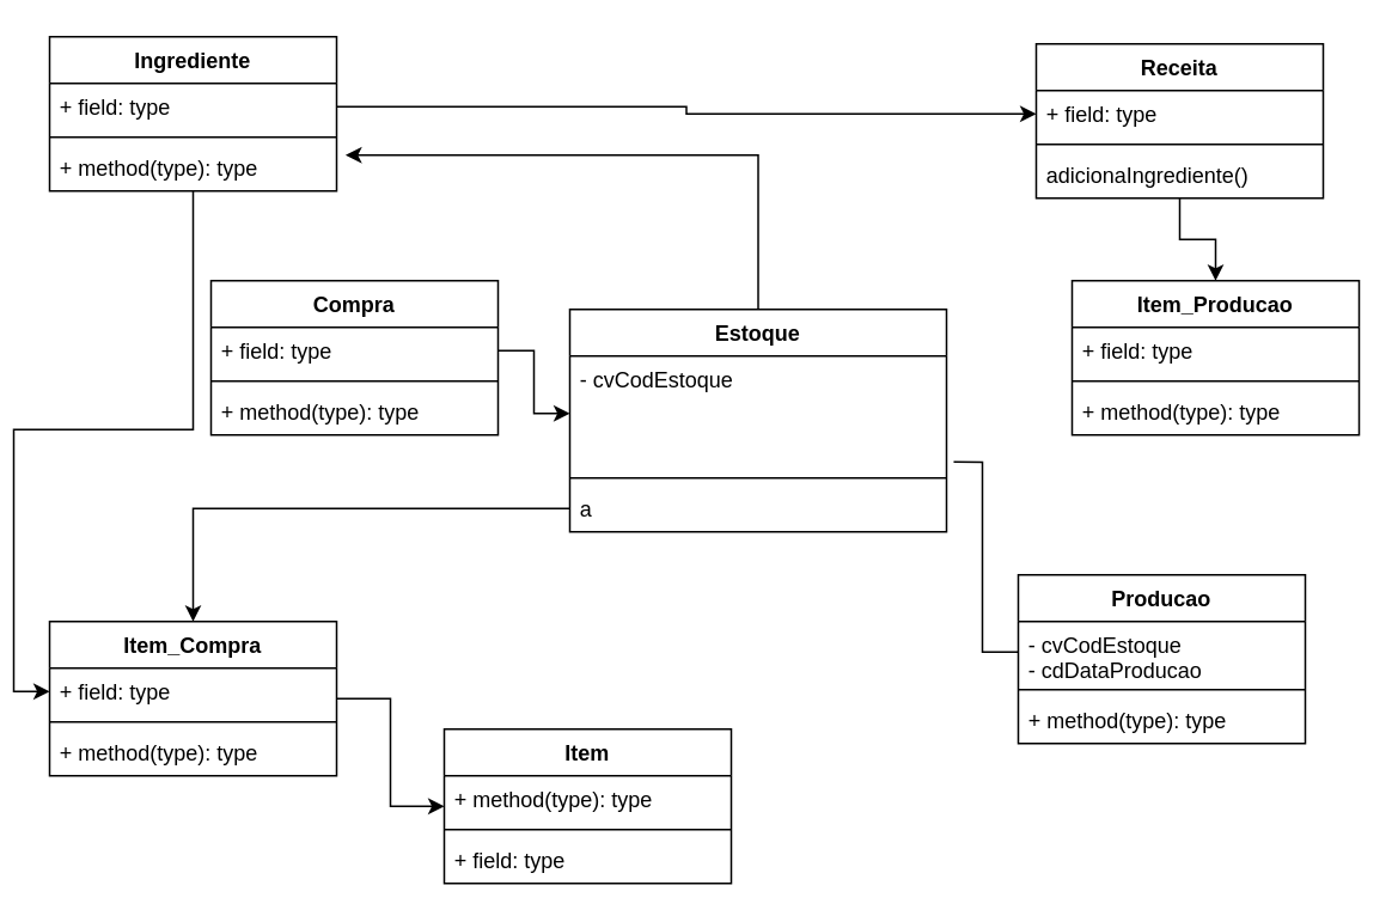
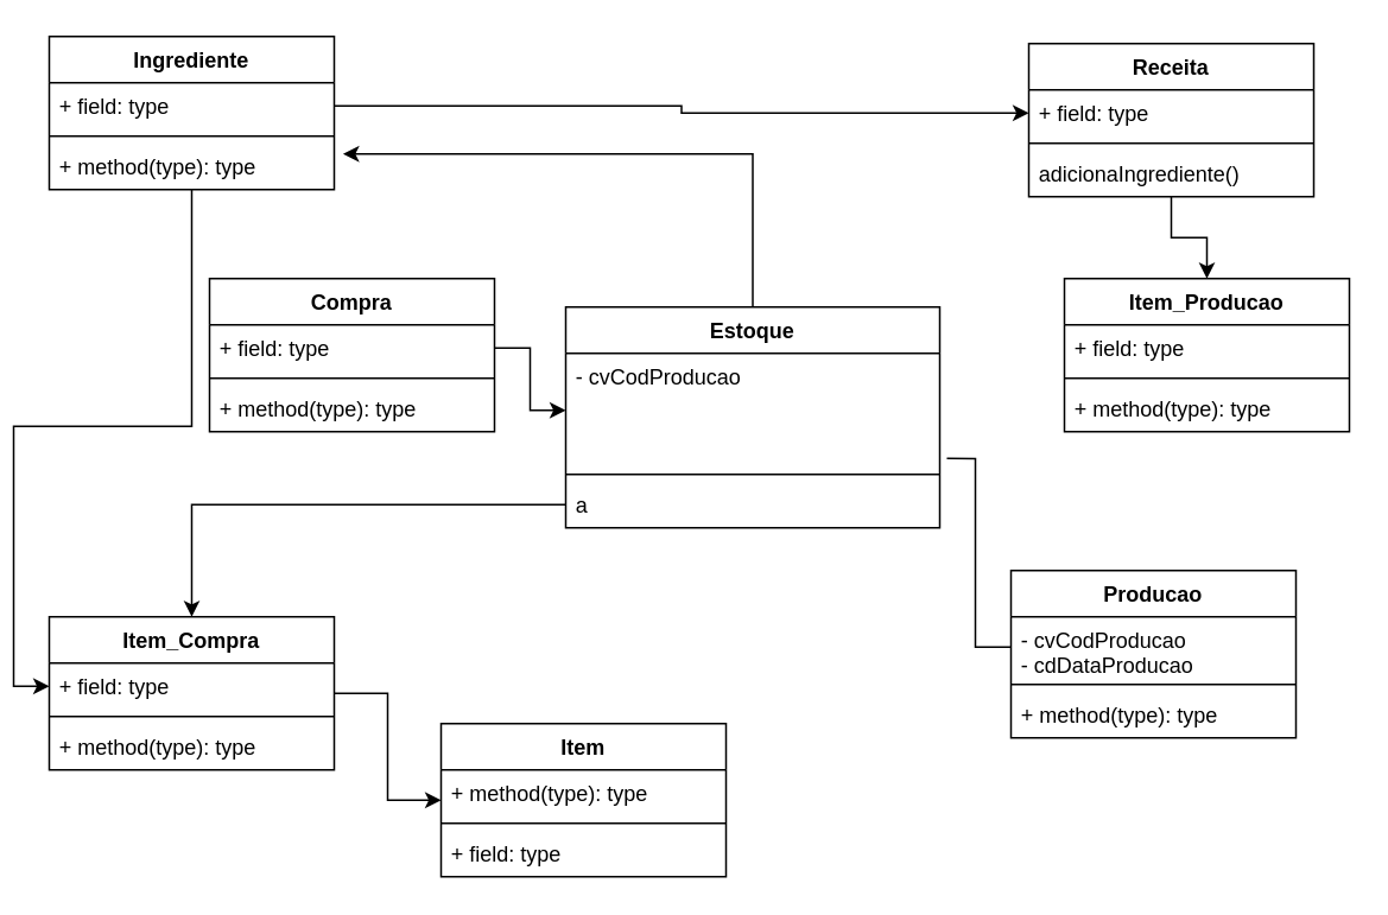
  <mxCell id="0" />
  <mxCell id="1" parent="0" />
  <mxCell id="2" style="edgeStyle=orthogonalEdgeStyle;rounded=0;orthogonalLoop=1;jettySize=auto;html=1;" edge="1" parent="1" source="3" target="32"><mxGeometry relative="1" as="geometry" /></mxCell>
  <mxCell id="3" value="Receita&#10;&#10;" style="swimlane;fontStyle=1;align=center;verticalAlign=top;childLayout=stackLayout;horizontal=1;startSize=26;horizontalStack=0;resizeParent=1;resizeParentMax=0;resizeLast=0;collapsible=1;marginBottom=0;" vertex="1" parent="1"><mxGeometry x="570" y="24" width="160" height="86" as="geometry" /></mxCell>
  <mxCell id="4" value="+ field: type" style="text;strokeColor=none;fillColor=none;align=left;verticalAlign=top;spacingLeft=4;spacingRight=4;overflow=hidden;rotatable=0;points=[[0,0.5],[1,0.5]];portConstraint=eastwest;" vertex="1" parent="3"><mxGeometry y="26" width="160" height="26" as="geometry" /></mxCell>
  <mxCell id="5" value="" style="line;strokeWidth=1;fillColor=none;align=left;verticalAlign=middle;spacingTop=-1;spacingLeft=3;spacingRight=3;rotatable=0;labelPosition=right;points=[];portConstraint=eastwest;" vertex="1" parent="3"><mxGeometry y="52" width="160" height="8" as="geometry" /></mxCell>
  <mxCell id="6" value="adicionaIngrediente()" style="text;strokeColor=none;fillColor=none;align=left;verticalAlign=top;spacingLeft=4;spacingRight=4;overflow=hidden;rotatable=0;points=[[0,0.5],[1,0.5]];portConstraint=eastwest;" vertex="1" parent="3"><mxGeometry y="60" width="160" height="26" as="geometry" /></mxCell>
  <mxCell id="7" value="Producao&#10;&#10;" style="swimlane;fontStyle=1;align=center;verticalAlign=top;childLayout=stackLayout;horizontal=1;startSize=26;horizontalStack=0;resizeParent=1;resizeParentMax=0;resizeLast=0;collapsible=1;marginBottom=0;" vertex="1" parent="1"><mxGeometry x="560" y="320" width="160" height="94" as="geometry" /></mxCell>
- <mxCell id="8" value="- cvCodEstoque&#10;- cdDataProducao&#10;" style="text;strokeColor=none;fillColor=none;align=left;verticalAlign=top;spacingLeft=4;spacingRight=4;overflow=hidden;rotatable=0;points=[[0,0.5],[1,0.5]];portConstraint=eastwest;" vertex="1" parent="7"><mxGeometry y="26" width="160" height="34" as="geometry" /></mxCell>
+ <mxCell id="8" value="- cvCodProducao&#10;- cdDataProducao&#10;" style="text;strokeColor=none;fillColor=none;align=left;verticalAlign=top;spacingLeft=4;spacingRight=4;overflow=hidden;rotatable=0;points=[[0,0.5],[1,0.5]];portConstraint=eastwest;" vertex="1" parent="7"><mxGeometry y="26" width="160" height="34" as="geometry" /></mxCell>
  <mxCell id="9" value="" style="line;strokeWidth=1;fillColor=none;align=left;verticalAlign=middle;spacingTop=-1;spacingLeft=3;spacingRight=3;rotatable=0;labelPosition=right;points=[];portConstraint=eastwest;" vertex="1" parent="7"><mxGeometry y="60" width="160" height="8" as="geometry" /></mxCell>
  <mxCell id="10" value="+ method(type): type" style="text;strokeColor=none;fillColor=none;align=left;verticalAlign=top;spacingLeft=4;spacingRight=4;overflow=hidden;rotatable=0;points=[[0,0.5],[1,0.5]];portConstraint=eastwest;" vertex="1" parent="7"><mxGeometry y="68" width="160" height="26" as="geometry" /></mxCell>
  <mxCell id="11" style="edgeStyle=orthogonalEdgeStyle;rounded=0;orthogonalLoop=1;jettySize=auto;html=1;entryX=1.031;entryY=0.231;entryDx=0;entryDy=0;entryPerimeter=0;" edge="1" parent="1" source="12" target="40"><mxGeometry relative="1" as="geometry" /></mxCell>
  <mxCell id="12" value="Estoque&#10;&#10;" style="swimlane;fontStyle=1;align=center;verticalAlign=top;childLayout=stackLayout;horizontal=1;startSize=26;horizontalStack=0;resizeParent=1;resizeParentMax=0;resizeLast=0;collapsible=1;marginBottom=0;" vertex="1" parent="1"><mxGeometry x="310" y="172" width="210" height="124" as="geometry" /></mxCell>
- <mxCell id="13" value="- cvCodEstoque&#10;&#10;" style="text;strokeColor=none;fillColor=none;align=left;verticalAlign=top;spacingLeft=4;spacingRight=4;overflow=hidden;rotatable=0;points=[[0,0.5],[1,0.5]];portConstraint=eastwest;" vertex="1" parent="12"><mxGeometry y="26" width="210" height="64" as="geometry" /></mxCell>
+ <mxCell id="13" value="- cvCodProducao&#10;&#10;" style="text;strokeColor=none;fillColor=none;align=left;verticalAlign=top;spacingLeft=4;spacingRight=4;overflow=hidden;rotatable=0;points=[[0,0.5],[1,0.5]];portConstraint=eastwest;" vertex="1" parent="12"><mxGeometry y="26" width="210" height="64" as="geometry" /></mxCell>
  <mxCell id="14" value="" style="line;strokeWidth=1;fillColor=none;align=left;verticalAlign=middle;spacingTop=-1;spacingLeft=3;spacingRight=3;rotatable=0;labelPosition=right;points=[];portConstraint=eastwest;" vertex="1" parent="12"><mxGeometry y="90" width="210" height="8" as="geometry" /></mxCell>
  <mxCell id="15" value="a&#10;" style="text;strokeColor=none;fillColor=none;align=left;verticalAlign=top;spacingLeft=4;spacingRight=4;overflow=hidden;rotatable=0;points=[[0,0.5],[1,0.5]];portConstraint=eastwest;" vertex="1" parent="12"><mxGeometry y="98" width="210" height="26" as="geometry" /></mxCell>
  <mxCell id="16" value="Compra" style="swimlane;fontStyle=1;align=center;verticalAlign=top;childLayout=stackLayout;horizontal=1;startSize=26;horizontalStack=0;resizeParent=1;resizeParentMax=0;resizeLast=0;collapsible=1;marginBottom=0;" vertex="1" parent="1"><mxGeometry x="110" y="156" width="160" height="86" as="geometry" /></mxCell>
  <mxCell id="17" value="+ field: type" style="text;strokeColor=none;fillColor=none;align=left;verticalAlign=top;spacingLeft=4;spacingRight=4;overflow=hidden;rotatable=0;points=[[0,0.5],[1,0.5]];portConstraint=eastwest;" vertex="1" parent="16"><mxGeometry y="26" width="160" height="26" as="geometry" /></mxCell>
  <mxCell id="18" value="" style="line;strokeWidth=1;fillColor=none;align=left;verticalAlign=middle;spacingTop=-1;spacingLeft=3;spacingRight=3;rotatable=0;labelPosition=right;points=[];portConstraint=eastwest;" vertex="1" parent="16"><mxGeometry y="52" width="160" height="8" as="geometry" /></mxCell>
  <mxCell id="19" value="+ method(type): type" style="text;strokeColor=none;fillColor=none;align=left;verticalAlign=top;spacingLeft=4;spacingRight=4;overflow=hidden;rotatable=0;points=[[0,0.5],[1,0.5]];portConstraint=eastwest;" vertex="1" parent="16"><mxGeometry y="60" width="160" height="26" as="geometry" /></mxCell>
  <mxCell id="20" value="Item&#10;&#10;" style="swimlane;fontStyle=1;align=center;verticalAlign=top;childLayout=stackLayout;horizontal=1;startSize=26;horizontalStack=0;resizeParent=1;resizeParentMax=0;resizeLast=0;collapsible=1;marginBottom=0;" vertex="1" parent="1"><mxGeometry x="240" y="406" width="160" height="86" as="geometry" /></mxCell>
  <mxCell id="21" value="+ method(type): type" style="text;strokeColor=none;fillColor=none;align=left;verticalAlign=top;spacingLeft=4;spacingRight=4;overflow=hidden;rotatable=0;points=[[0,0.5],[1,0.5]];portConstraint=eastwest;" vertex="1" parent="20"><mxGeometry y="26" width="160" height="26" as="geometry" /></mxCell>
  <mxCell id="22" value="" style="line;strokeWidth=1;fillColor=none;align=left;verticalAlign=middle;spacingTop=-1;spacingLeft=3;spacingRight=3;rotatable=0;labelPosition=right;points=[];portConstraint=eastwest;" vertex="1" parent="20"><mxGeometry y="52" width="160" height="8" as="geometry" /></mxCell>
  <mxCell id="23" value="+ field: type" style="text;strokeColor=none;fillColor=none;align=left;verticalAlign=top;spacingLeft=4;spacingRight=4;overflow=hidden;rotatable=0;points=[[0,0.5],[1,0.5]];portConstraint=eastwest;" vertex="1" parent="20"><mxGeometry y="60" width="160" height="26" as="geometry" /></mxCell>
  <mxCell id="24" style="edgeStyle=orthogonalEdgeStyle;rounded=0;orthogonalLoop=1;jettySize=auto;html=1;" edge="1" parent="1" source="25" target="20"><mxGeometry relative="1" as="geometry" /></mxCell>
  <mxCell id="25" value="Item_Compra&#10;&#10;" style="swimlane;fontStyle=1;align=center;verticalAlign=top;childLayout=stackLayout;horizontal=1;startSize=26;horizontalStack=0;resizeParent=1;resizeParentMax=0;resizeLast=0;collapsible=1;marginBottom=0;" vertex="1" parent="1"><mxGeometry x="20" y="346" width="160" height="86" as="geometry" /></mxCell>
  <mxCell id="26" value="+ field: type" style="text;strokeColor=none;fillColor=none;align=left;verticalAlign=top;spacingLeft=4;spacingRight=4;overflow=hidden;rotatable=0;points=[[0,0.5],[1,0.5]];portConstraint=eastwest;" vertex="1" parent="25"><mxGeometry y="26" width="160" height="26" as="geometry" /></mxCell>
  <mxCell id="27" value="" style="line;strokeWidth=1;fillColor=none;align=left;verticalAlign=middle;spacingTop=-1;spacingLeft=3;spacingRight=3;rotatable=0;labelPosition=right;points=[];portConstraint=eastwest;" vertex="1" parent="25"><mxGeometry y="52" width="160" height="8" as="geometry" /></mxCell>
  <mxCell id="28" value="+ method(type): type" style="text;strokeColor=none;fillColor=none;align=left;verticalAlign=top;spacingLeft=4;spacingRight=4;overflow=hidden;rotatable=0;points=[[0,0.5],[1,0.5]];portConstraint=eastwest;" vertex="1" parent="25"><mxGeometry y="60" width="160" height="26" as="geometry" /></mxCell>
  <mxCell id="29" value="" style="edgeStyle=orthogonalEdgeStyle;rounded=0;orthogonalLoop=1;jettySize=auto;html=1;" edge="1" parent="1" source="17" target="13"><mxGeometry relative="1" as="geometry" /></mxCell>
  <mxCell id="30" style="edgeStyle=orthogonalEdgeStyle;rounded=0;orthogonalLoop=1;jettySize=auto;html=1;exitX=0;exitY=0.5;exitDx=0;exitDy=0;entryX=1.019;entryY=0.923;entryDx=0;entryDy=0;entryPerimeter=0;endArrow=none;" edge="1" parent="1" source="8" target="13"><mxGeometry relative="1" as="geometry" /></mxCell>
  <mxCell id="31" style="edgeStyle=orthogonalEdgeStyle;rounded=0;orthogonalLoop=1;jettySize=auto;html=1;" edge="1" parent="1" source="15" target="25"><mxGeometry relative="1" as="geometry" /></mxCell>
  <mxCell id="32" value="Item_Producao&#10;" style="swimlane;fontStyle=1;align=center;verticalAlign=top;childLayout=stackLayout;horizontal=1;startSize=26;horizontalStack=0;resizeParent=1;resizeParentMax=0;resizeLast=0;collapsible=1;marginBottom=0;" vertex="1" parent="1"><mxGeometry x="590" y="156" width="160" height="86" as="geometry" /></mxCell>
  <mxCell id="33" value="+ field: type" style="text;strokeColor=none;fillColor=none;align=left;verticalAlign=top;spacingLeft=4;spacingRight=4;overflow=hidden;rotatable=0;points=[[0,0.5],[1,0.5]];portConstraint=eastwest;" vertex="1" parent="32"><mxGeometry y="26" width="160" height="26" as="geometry" /></mxCell>
  <mxCell id="34" value="" style="line;strokeWidth=1;fillColor=none;align=left;verticalAlign=middle;spacingTop=-1;spacingLeft=3;spacingRight=3;rotatable=0;labelPosition=right;points=[];portConstraint=eastwest;" vertex="1" parent="32"><mxGeometry y="52" width="160" height="8" as="geometry" /></mxCell>
  <mxCell id="35" value="+ method(type): type" style="text;strokeColor=none;fillColor=none;align=left;verticalAlign=top;spacingLeft=4;spacingRight=4;overflow=hidden;rotatable=0;points=[[0,0.5],[1,0.5]];portConstraint=eastwest;" vertex="1" parent="32"><mxGeometry y="60" width="160" height="26" as="geometry" /></mxCell>
  <mxCell id="36" style="edgeStyle=orthogonalEdgeStyle;rounded=0;orthogonalLoop=1;jettySize=auto;html=1;entryX=0;entryY=0.5;entryDx=0;entryDy=0;" edge="1" parent="1" source="37" target="26"><mxGeometry relative="1" as="geometry" /></mxCell>
  <mxCell id="37" value="Ingrediente" style="swimlane;fontStyle=1;align=center;verticalAlign=top;childLayout=stackLayout;horizontal=1;startSize=26;horizontalStack=0;resizeParent=1;resizeParentMax=0;resizeLast=0;collapsible=1;marginBottom=0;" vertex="1" parent="1"><mxGeometry x="20" y="20" width="160" height="86" as="geometry" /></mxCell>
  <mxCell id="38" value="+ field: type" style="text;strokeColor=none;fillColor=none;align=left;verticalAlign=top;spacingLeft=4;spacingRight=4;overflow=hidden;rotatable=0;points=[[0,0.5],[1,0.5]];portConstraint=eastwest;" vertex="1" parent="37"><mxGeometry y="26" width="160" height="26" as="geometry" /></mxCell>
  <mxCell id="39" value="" style="line;strokeWidth=1;fillColor=none;align=left;verticalAlign=middle;spacingTop=-1;spacingLeft=3;spacingRight=3;rotatable=0;labelPosition=right;points=[];portConstraint=eastwest;" vertex="1" parent="37"><mxGeometry y="52" width="160" height="8" as="geometry" /></mxCell>
  <mxCell id="40" value="+ method(type): type" style="text;strokeColor=none;fillColor=none;align=left;verticalAlign=top;spacingLeft=4;spacingRight=4;overflow=hidden;rotatable=0;points=[[0,0.5],[1,0.5]];portConstraint=eastwest;" vertex="1" parent="37"><mxGeometry y="60" width="160" height="26" as="geometry" /></mxCell>
  <mxCell id="41" style="edgeStyle=orthogonalEdgeStyle;rounded=0;orthogonalLoop=1;jettySize=auto;html=1;" edge="1" parent="1" source="38" target="4"><mxGeometry relative="1" as="geometry" /></mxCell>
